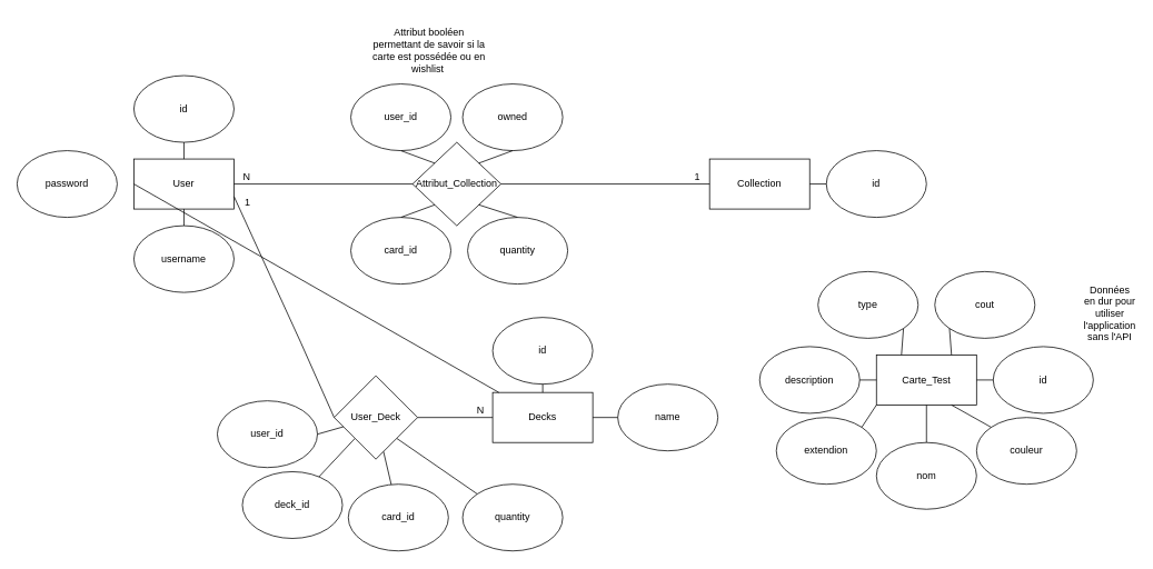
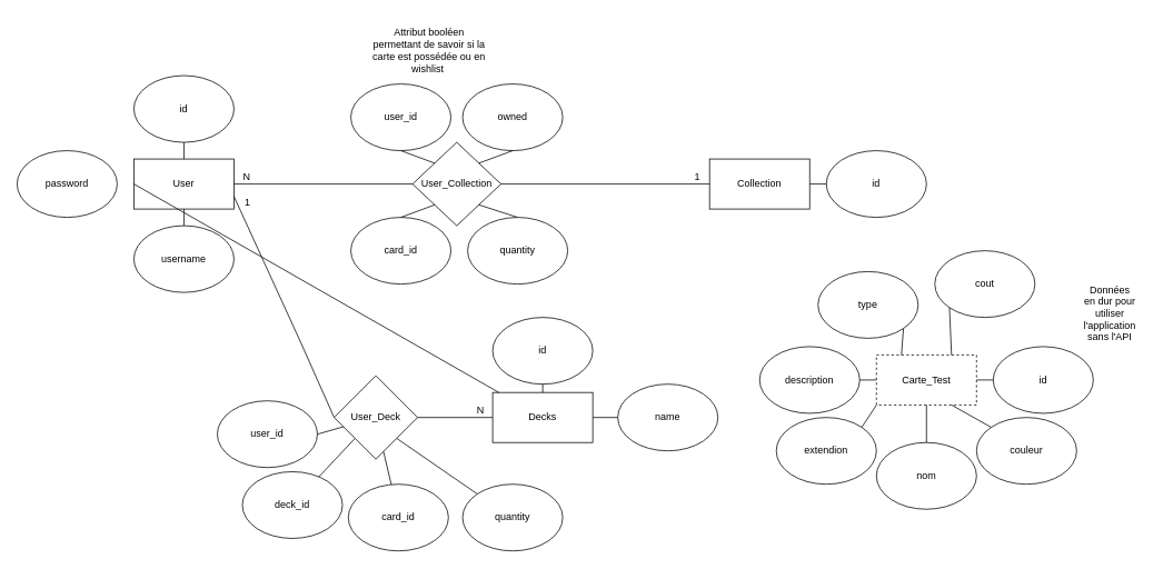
  <mxCell id="0" />
  <mxCell id="1" parent="0" />
  <mxCell id="2" value="User" style="rounded=0;whiteSpace=wrap;html=1;" parent="1" vertex="1"><mxGeometry x="160" y="190" width="120" height="60" as="geometry" /></mxCell>
  <mxCell id="3" value="Collection" style="rounded=0;whiteSpace=wrap;html=1;" parent="1" vertex="1"><mxGeometry x="850" y="190" width="120" height="60" as="geometry" /></mxCell>
  <mxCell id="4" value="Decks" style="rounded=0;whiteSpace=wrap;html=1;" parent="1" vertex="1"><mxGeometry x="590" y="470" width="120" height="60" as="geometry" /></mxCell>
  <mxCell id="5" value="id" style="ellipse;whiteSpace=wrap;html=1;" parent="1" vertex="1"><mxGeometry x="160" y="90" width="120" height="80" as="geometry" /></mxCell>
  <mxCell id="6" value="username" style="ellipse;whiteSpace=wrap;html=1;" parent="1" vertex="1"><mxGeometry x="160" y="270" width="120" height="80" as="geometry" /></mxCell>
  <mxCell id="7" value="password" style="ellipse;whiteSpace=wrap;html=1;" parent="1" vertex="1"><mxGeometry x="20" y="180" width="120" height="80" as="geometry" /></mxCell>
  <mxCell id="8" value="user_id" style="ellipse;whiteSpace=wrap;html=1;" parent="1" vertex="1"><mxGeometry x="420" y="100" width="120" height="80" as="geometry" /></mxCell>
  <mxCell id="9" value="card_id" style="ellipse;whiteSpace=wrap;html=1;" parent="1" vertex="1"><mxGeometry x="420" y="260" width="120" height="80" as="geometry" /></mxCell>
  <mxCell id="10" value="quantity" style="ellipse;whiteSpace=wrap;html=1;" parent="1" vertex="1"><mxGeometry x="560" y="260" width="120" height="80" as="geometry" /></mxCell>
  <mxCell id="11" value="id" style="ellipse;whiteSpace=wrap;html=1;" parent="1" vertex="1"><mxGeometry x="990" y="180" width="120" height="80" as="geometry" /></mxCell>
  <mxCell id="12" value="id" style="ellipse;whiteSpace=wrap;html=1;" parent="1" vertex="1"><mxGeometry x="590" y="380" width="120" height="80" as="geometry" /></mxCell>
  <mxCell id="13" value="name" style="ellipse;whiteSpace=wrap;html=1;" parent="1" vertex="1"><mxGeometry x="740" y="460" width="120" height="80" as="geometry" /></mxCell>
  <mxCell id="14" value="deck_id" style="ellipse;whiteSpace=wrap;html=1;" parent="1" vertex="1"><mxGeometry x="290" y="565" width="120" height="80" as="geometry" /></mxCell>
  <mxCell id="15" value="card_id" style="ellipse;whiteSpace=wrap;html=1;" parent="1" vertex="1"><mxGeometry x="417" y="580" width="120" height="80" as="geometry" /></mxCell>
  <mxCell id="16" value="quantity" style="ellipse;whiteSpace=wrap;html=1;" parent="1" vertex="1"><mxGeometry x="554" y="580" width="120" height="80" as="geometry" /></mxCell>
  <mxCell id="17" value="owned" style="ellipse;whiteSpace=wrap;html=1;" parent="1" vertex="1"><mxGeometry x="554" y="100" width="120" height="80" as="geometry" /></mxCell>
  <mxCell id="18" value="Attribut booléen permettant de savoir si la carte est possédée ou en wishlist&amp;nbsp;" style="text;html=1;strokeColor=none;fillColor=none;align=center;verticalAlign=middle;whiteSpace=wrap;rounded=0;" parent="1" vertex="1"><mxGeometry x="444" y="20" width="140" height="80" as="geometry" /></mxCell>
  <mxCell id="19" value="" style="endArrow=none;html=1;rounded=0;entryX=0.5;entryY=1;entryDx=0;entryDy=0;exitX=0.5;exitY=0;exitDx=0;exitDy=0;" parent="1" source="2" target="5" edge="1"><mxGeometry width="50" height="50" relative="1" as="geometry"><mxPoint x="570" y="330" as="sourcePoint" /><mxPoint x="620" y="280" as="targetPoint" /></mxGeometry></mxCell>
  <mxCell id="20" value="" style="endArrow=none;html=1;rounded=0;exitX=0;exitY=0.5;exitDx=0;exitDy=0;" parent="1" source="2" target="4" edge="1"><mxGeometry width="50" height="50" relative="1" as="geometry"><mxPoint x="580" y="340" as="sourcePoint" /><mxPoint x="630" y="290" as="targetPoint" /></mxGeometry></mxCell>
  <mxCell id="21" value="" style="endArrow=none;html=1;rounded=0;entryX=0.5;entryY=1;entryDx=0;entryDy=0;exitX=0.5;exitY=0;exitDx=0;exitDy=0;" parent="1" source="6" target="2" edge="1"><mxGeometry width="50" height="50" relative="1" as="geometry"><mxPoint x="590" y="350" as="sourcePoint" /><mxPoint x="640" y="300" as="targetPoint" /></mxGeometry></mxCell>
- <mxCell id="22" value="Attribut_Collection" style="rhombus;whiteSpace=wrap;html=1;" parent="1" vertex="1"><mxGeometry x="494" y="170" width="106" height="100" as="geometry" /></mxCell>
+ <mxCell id="22" value="User_Collection" style="rhombus;whiteSpace=wrap;html=1;" parent="1" vertex="1"><mxGeometry x="494" y="170" width="106" height="100" as="geometry" /></mxCell>
  <mxCell id="23" value="" style="endArrow=none;html=1;rounded=0;entryX=0.5;entryY=1;entryDx=0;entryDy=0;exitX=0;exitY=0;exitDx=0;exitDy=0;" parent="1" source="22" target="8" edge="1"><mxGeometry width="50" height="50" relative="1" as="geometry"><mxPoint x="690" y="430" as="sourcePoint" /><mxPoint x="740" y="380" as="targetPoint" /></mxGeometry></mxCell>
  <mxCell id="24" value="" style="endArrow=none;html=1;rounded=0;entryX=0.5;entryY=1;entryDx=0;entryDy=0;exitX=1;exitY=0;exitDx=0;exitDy=0;" parent="1" source="22" target="17" edge="1"><mxGeometry width="50" height="50" relative="1" as="geometry"><mxPoint x="700" y="440" as="sourcePoint" /><mxPoint x="750" y="390" as="targetPoint" /></mxGeometry></mxCell>
  <mxCell id="25" value="" style="endArrow=none;html=1;rounded=0;entryX=0;entryY=1;entryDx=0;entryDy=0;exitX=0.5;exitY=0;exitDx=0;exitDy=0;" parent="1" source="9" target="22" edge="1"><mxGeometry width="50" height="50" relative="1" as="geometry"><mxPoint x="710" y="450" as="sourcePoint" /><mxPoint x="760" y="400" as="targetPoint" /></mxGeometry></mxCell>
  <mxCell id="26" value="" style="endArrow=none;html=1;rounded=0;entryX=1;entryY=1;entryDx=0;entryDy=0;exitX=0.5;exitY=0;exitDx=0;exitDy=0;" parent="1" source="10" target="22" edge="1"><mxGeometry width="50" height="50" relative="1" as="geometry"><mxPoint x="720" y="460" as="sourcePoint" /><mxPoint x="770" y="410" as="targetPoint" /></mxGeometry></mxCell>
  <mxCell id="27" value="" style="endArrow=none;html=1;rounded=0;entryX=0;entryY=0.5;entryDx=0;entryDy=0;exitX=1;exitY=0.5;exitDx=0;exitDy=0;" parent="1" source="3" edge="1"><mxGeometry width="50" height="50" relative="1" as="geometry"><mxPoint x="800" y="550" as="sourcePoint" /><mxPoint x="990" y="220" as="targetPoint" /></mxGeometry></mxCell>
  <mxCell id="28" value="" style="endArrow=none;html=1;rounded=0;entryX=0;entryY=1;entryDx=0;entryDy=0;" parent="1" source="14" target="33" edge="1"><mxGeometry width="50" height="50" relative="1" as="geometry"><mxPoint x="510" y="570" as="sourcePoint" /><mxPoint x="390" y="545" as="targetPoint" /></mxGeometry></mxCell>
  <mxCell id="29" value="" style="endArrow=none;html=1;rounded=0;" parent="1" source="15" target="33" edge="1"><mxGeometry width="50" height="50" relative="1" as="geometry"><mxPoint x="520" y="580" as="sourcePoint" /><mxPoint x="450" y="560" as="targetPoint" /></mxGeometry></mxCell>
  <mxCell id="30" value="" style="endArrow=none;html=1;rounded=0;entryX=1;entryY=1;entryDx=0;entryDy=0;exitX=0;exitY=0;exitDx=0;exitDy=0;" parent="1" source="16" target="33" edge="1"><mxGeometry width="50" height="50" relative="1" as="geometry"><mxPoint x="530" y="590" as="sourcePoint" /><mxPoint x="510" y="530" as="targetPoint" /></mxGeometry></mxCell>
  <mxCell id="31" value="" style="endArrow=none;html=1;rounded=0;entryX=0.5;entryY=1;entryDx=0;entryDy=0;exitX=0.5;exitY=0;exitDx=0;exitDy=0;" parent="1" source="4" target="12" edge="1"><mxGeometry width="50" height="50" relative="1" as="geometry"><mxPoint x="450" y="635" as="sourcePoint" /><mxPoint x="500" y="585" as="targetPoint" /></mxGeometry></mxCell>
  <mxCell id="32" value="" style="endArrow=none;html=1;rounded=0;entryX=0;entryY=0.5;entryDx=0;entryDy=0;exitX=1;exitY=0.5;exitDx=0;exitDy=0;" parent="1" source="4" target="13" edge="1"><mxGeometry width="50" height="50" relative="1" as="geometry"><mxPoint x="460" y="645" as="sourcePoint" /><mxPoint x="510" y="595" as="targetPoint" /></mxGeometry></mxCell>
  <mxCell id="33" value="User_Deck" style="rhombus;whiteSpace=wrap;html=1;" parent="1" vertex="1"><mxGeometry x="400" y="450" width="100" height="100" as="geometry" /></mxCell>
  <mxCell id="34" value="" style="endArrow=none;html=1;rounded=0;exitX=1;exitY=0.5;exitDx=0;exitDy=0;entryX=0;entryY=0.5;entryDx=0;entryDy=0;" parent="1" source="22" target="3" edge="1"><mxGeometry relative="1" as="geometry"><mxPoint x="690" y="380" as="sourcePoint" /><mxPoint x="850" y="380" as="targetPoint" /></mxGeometry></mxCell>
  <mxCell id="35" value="1" style="resizable=0;html=1;align=right;verticalAlign=bottom;" parent="34" connectable="0" vertex="1"><mxGeometry x="1" relative="1" as="geometry"><mxPoint x="-11" as="offset" /></mxGeometry></mxCell>
  <mxCell id="36" value="" style="endArrow=none;html=1;rounded=0;exitX=0;exitY=0.5;exitDx=0;exitDy=0;entryX=1;entryY=0.5;entryDx=0;entryDy=0;" parent="1" source="22" target="2" edge="1"><mxGeometry relative="1" as="geometry"><mxPoint x="640" y="390" as="sourcePoint" /><mxPoint x="800" y="390" as="targetPoint" /></mxGeometry></mxCell>
  <mxCell id="37" value="N" style="resizable=0;html=1;align=right;verticalAlign=bottom;" parent="36" connectable="0" vertex="1"><mxGeometry x="1" relative="1" as="geometry"><mxPoint x="20" as="offset" /></mxGeometry></mxCell>
  <mxCell id="38" value="user_id" style="ellipse;whiteSpace=wrap;html=1;" parent="1" vertex="1"><mxGeometry x="260" y="480" width="120" height="80" as="geometry" /></mxCell>
  <mxCell id="39" value="" style="endArrow=none;html=1;rounded=0;exitX=1;exitY=0.5;exitDx=0;exitDy=0;" parent="1" source="38" target="33" edge="1"><mxGeometry width="50" height="50" relative="1" as="geometry"><mxPoint x="362.977" y="582.087" as="sourcePoint" /><mxPoint x="435" y="535" as="targetPoint" /></mxGeometry></mxCell>
  <mxCell id="40" value="" style="endArrow=none;html=1;rounded=0;entryX=0;entryY=0.5;entryDx=0;entryDy=0;exitX=1;exitY=0.5;exitDx=0;exitDy=0;" parent="1" source="33" target="4" edge="1"><mxGeometry relative="1" as="geometry"><mxPoint x="-40" y="540" as="sourcePoint" /><mxPoint x="120" y="540" as="targetPoint" /></mxGeometry></mxCell>
  <mxCell id="41" value="N" style="resizable=0;html=1;align=right;verticalAlign=bottom;" parent="40" connectable="0" vertex="1"><mxGeometry x="1" relative="1" as="geometry"><mxPoint x="-10" as="offset" /></mxGeometry></mxCell>
  <mxCell id="42" value="" style="endArrow=none;html=1;rounded=0;entryX=1;entryY=0.75;entryDx=0;entryDy=0;exitX=0;exitY=0.5;exitDx=0;exitDy=0;" parent="1" source="33" target="2" edge="1"><mxGeometry relative="1" as="geometry"><mxPoint x="510" y="420" as="sourcePoint" /><mxPoint x="670" y="420" as="targetPoint" /><Array as="points"><mxPoint x="360" y="410" /></Array></mxGeometry></mxCell>
  <mxCell id="43" value="1" style="resizable=0;html=1;align=right;verticalAlign=bottom;" parent="42" connectable="0" vertex="1"><mxGeometry x="1" relative="1" as="geometry"><mxPoint x="20" y="15" as="offset" /></mxGeometry></mxCell>
- <mxCell id="44" value="Carte_Test" style="rounded=0;whiteSpace=wrap;html=1;" vertex="1" parent="1"><mxGeometry x="1050" y="425" width="120" height="60" as="geometry" /></mxCell>
+ <mxCell id="44" value="Carte_Test" style="rounded=0;whiteSpace=wrap;html=1;dashed=1;" vertex="1" parent="1"><mxGeometry x="1050" y="425" width="120" height="60" as="geometry" /></mxCell>
  <mxCell id="45" value="id" style="ellipse;whiteSpace=wrap;html=1;" vertex="1" parent="1"><mxGeometry x="1190" y="415" width="120" height="80" as="geometry" /></mxCell>
  <mxCell id="46" value="couleur" style="ellipse;whiteSpace=wrap;html=1;" vertex="1" parent="1"><mxGeometry x="1170" y="500" width="120" height="80" as="geometry" /></mxCell>
  <mxCell id="47" value="nom" style="ellipse;whiteSpace=wrap;html=1;" vertex="1" parent="1"><mxGeometry x="1050" y="530" width="120" height="80" as="geometry" /></mxCell>
  <mxCell id="48" value="extendion" style="ellipse;whiteSpace=wrap;html=1;" vertex="1" parent="1"><mxGeometry x="930" y="500" width="120" height="80" as="geometry" /></mxCell>
  <mxCell id="49" value="description" style="ellipse;whiteSpace=wrap;html=1;" vertex="1" parent="1"><mxGeometry x="910" y="415" width="120" height="80" as="geometry" /></mxCell>
  <mxCell id="50" value="type" style="ellipse;whiteSpace=wrap;html=1;" vertex="1" parent="1"><mxGeometry x="980" y="325" width="120" height="80" as="geometry" /></mxCell>
- <mxCell id="51" value="cout" style="ellipse;whiteSpace=wrap;html=1;" vertex="1" parent="1"><mxGeometry x="1120" y="325" width="120" height="80" as="geometry" /></mxCell>
+ <mxCell id="51" value="cout" style="ellipse;whiteSpace=wrap;html=1;" vertex="1" parent="1"><mxGeometry x="1120" y="300" width="120" height="80" as="geometry" /></mxCell>
  <mxCell id="52" value="Données en dur pour utiliser l'application sans l'API" style="text;html=1;strokeColor=none;fillColor=none;align=center;verticalAlign=middle;whiteSpace=wrap;rounded=0;" vertex="1" parent="1"><mxGeometry x="1300" y="360" width="60" height="30" as="geometry" /></mxCell>
  <mxCell id="53" value="" style="endArrow=none;html=1;rounded=0;entryX=1;entryY=1;entryDx=0;entryDy=0;exitX=0.25;exitY=0;exitDx=0;exitDy=0;" edge="1" parent="1" source="44" target="50"><mxGeometry width="50" height="50" relative="1" as="geometry"><mxPoint x="478.364" y="590.417" as="sourcePoint" /><mxPoint x="469.184" y="550.816" as="targetPoint" /></mxGeometry></mxCell>
  <mxCell id="54" value="" style="endArrow=none;html=1;rounded=0;entryX=0;entryY=1;entryDx=0;entryDy=0;exitX=0.75;exitY=0;exitDx=0;exitDy=0;" edge="1" parent="1" source="44" target="51"><mxGeometry width="50" height="50" relative="1" as="geometry"><mxPoint x="488.364" y="600.417" as="sourcePoint" /><mxPoint x="479.184" y="560.816" as="targetPoint" /></mxGeometry></mxCell>
  <mxCell id="55" value="" style="endArrow=none;html=1;rounded=0;entryX=0;entryY=0.5;entryDx=0;entryDy=0;" edge="1" parent="1" source="49" target="44"><mxGeometry width="50" height="50" relative="1" as="geometry"><mxPoint x="498.364" y="610.417" as="sourcePoint" /><mxPoint x="489.184" y="570.816" as="targetPoint" /></mxGeometry></mxCell>
  <mxCell id="56" value="" style="endArrow=none;html=1;rounded=0;entryX=0;entryY=1;entryDx=0;entryDy=0;exitX=1;exitY=0;exitDx=0;exitDy=0;" edge="1" parent="1" source="48" target="44"><mxGeometry width="50" height="50" relative="1" as="geometry"><mxPoint x="508.364" y="620.417" as="sourcePoint" /><mxPoint x="499.184" y="580.816" as="targetPoint" /></mxGeometry></mxCell>
  <mxCell id="57" value="" style="endArrow=none;html=1;rounded=0;entryX=0.5;entryY=1;entryDx=0;entryDy=0;exitX=0.5;exitY=0;exitDx=0;exitDy=0;" edge="1" parent="1" source="47" target="44"><mxGeometry width="50" height="50" relative="1" as="geometry"><mxPoint x="518.364" y="630.417" as="sourcePoint" /><mxPoint x="509.184" y="590.816" as="targetPoint" /></mxGeometry></mxCell>
  <mxCell id="58" value="" style="endArrow=none;html=1;rounded=0;entryX=0.75;entryY=1;entryDx=0;entryDy=0;exitX=0;exitY=0;exitDx=0;exitDy=0;" edge="1" parent="1" source="46" target="44"><mxGeometry width="50" height="50" relative="1" as="geometry"><mxPoint x="528.364" y="640.417" as="sourcePoint" /><mxPoint x="519.184" y="600.816" as="targetPoint" /></mxGeometry></mxCell>
  <mxCell id="59" value="" style="endArrow=none;html=1;rounded=0;entryX=0;entryY=0.5;entryDx=0;entryDy=0;exitX=1;exitY=0.5;exitDx=0;exitDy=0;" edge="1" parent="1" source="44" target="45"><mxGeometry width="50" height="50" relative="1" as="geometry"><mxPoint x="538.364" y="650.417" as="sourcePoint" /><mxPoint x="529.184" y="610.816" as="targetPoint" /></mxGeometry></mxCell>
